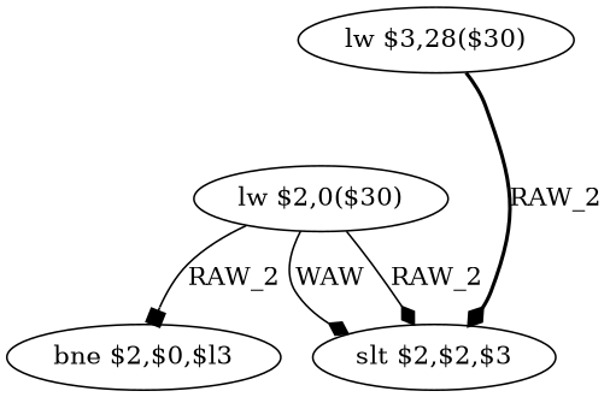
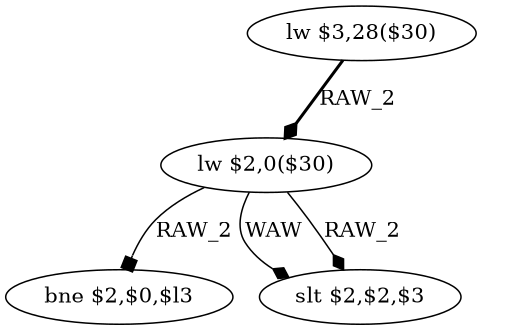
  digraph {
    node [shape=ellipse]
    edge [arrowhead=diamond style=solid]
    n1 [label="lw $2,0($30)"]
    n2 [label="slt $2,$2,$3"]
    n3 [label="bne $2,$0,$l3"]
    n4 [label="lw $3,28($30)"]
    n1 -> n2 [label=RAW_2]
    n1 -> n2 [label=WAW]
    n1 -> n3 [arrowhead=box label=RAW_2]
-   n4 -> n2 [label=RAW_2 style=bold]
+   n4 -> n1 [label=RAW_2 style=bold]
  }
